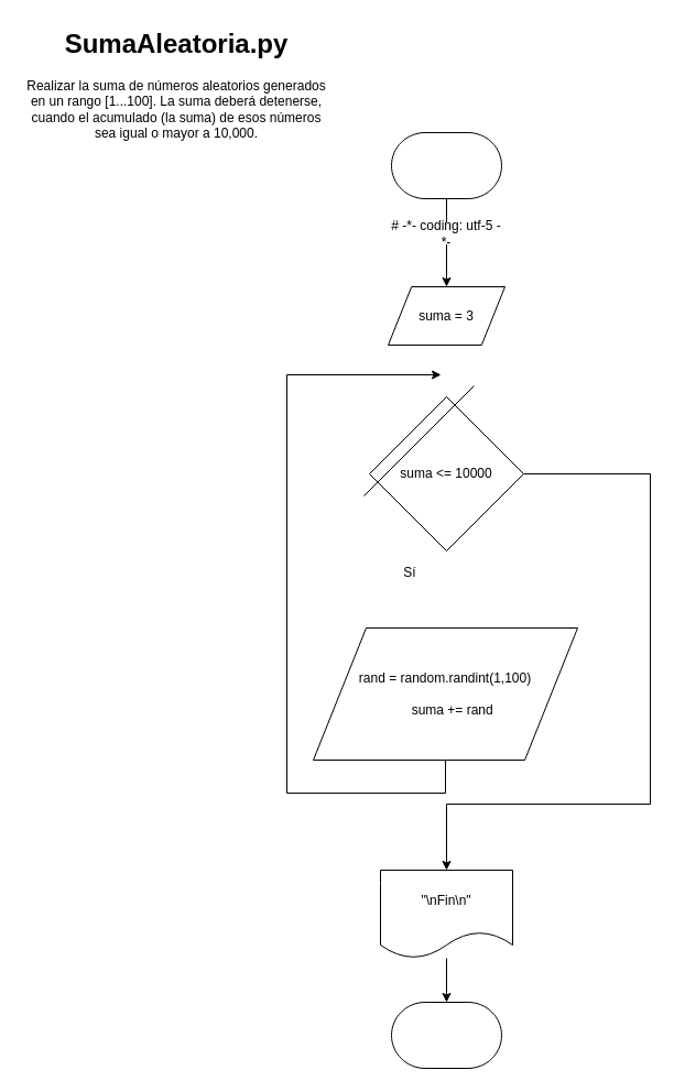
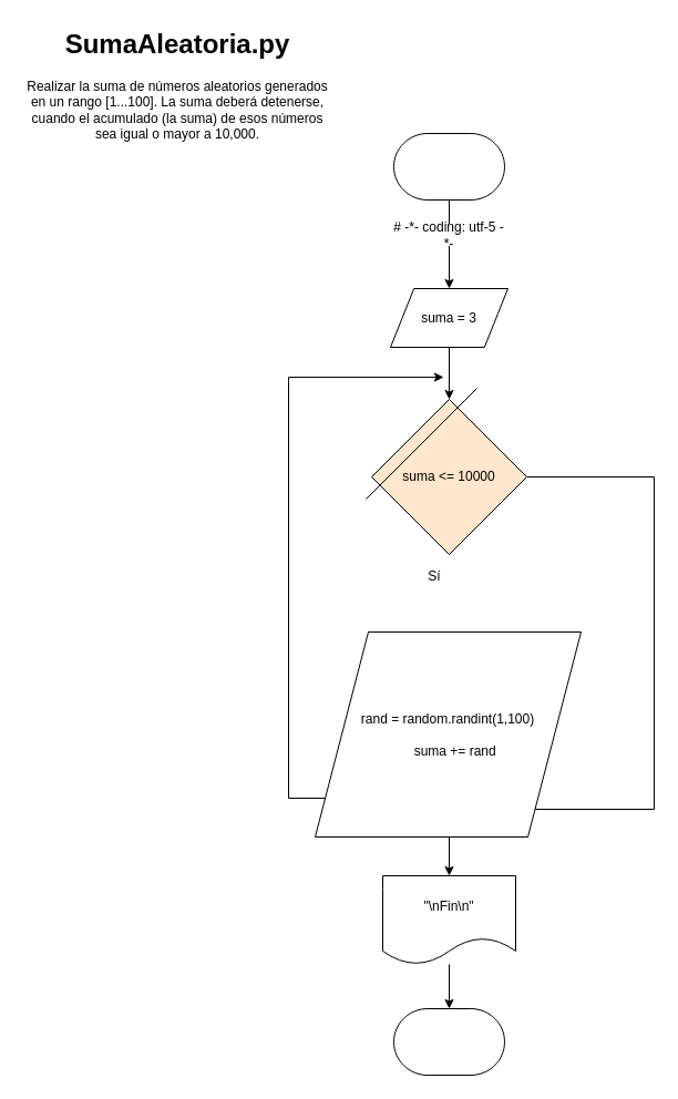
  <mxCell id="0" />
  <mxCell id="1" parent="0" />
  <mxCell id="2" value="&lt;h1&gt;SumaAleatoria.py&lt;br&gt;&lt;/h1&gt;Realizar la suma de números aleatorios generados en un rango [1...100]. La suma deberá detenerse, cuando el acumulado (la suma) de esos números sea igual o mayor a 10,000." style="text;html=1;strokeColor=none;fillColor=none;spacing=5;spacingTop=-20;whiteSpace=wrap;overflow=hidden;rounded=0;labelBackgroundColor=#ffffff;align=center;" parent="1" vertex="1"><mxGeometry x="20" y="20" width="280" height="120" as="geometry" /></mxCell>
  <mxCell id="3" value="" style="strokeWidth=1;html=1;shape=mxgraph.flowchart.terminator;whiteSpace=wrap;" parent="1" vertex="1"><mxGeometry x="355" y="120" width="100" height="60" as="geometry" /></mxCell>
  <mxCell id="4" value="" style="strokeWidth=1;html=1;shape=mxgraph.flowchart.terminator;whiteSpace=wrap;" parent="1" vertex="1"><mxGeometry x="355" y="910" width="100" height="60" as="geometry" /></mxCell>
  <mxCell id="5" value="suma = 3" style="shape=parallelogram;perimeter=parallelogramPerimeter;whiteSpace=wrap;html=1;" parent="1" vertex="1"><mxGeometry x="352" y="260" width="106" height="53" as="geometry" /></mxCell>
  <mxCell id="6" value="" style="edgeStyle=orthogonalEdgeStyle;rounded=0;orthogonalLoop=1;jettySize=auto;html=1;" parent="1" source="3" target="5" edge="1"><mxGeometry relative="1" as="geometry" /></mxCell>
  <mxCell id="7" value="# -*- coding: utf-5 -*-" style="text;html=1;strokeColor=none;fillColor=#ffffff;align=center;verticalAlign=middle;whiteSpace=wrap;rounded=0;" parent="1" vertex="1"><mxGeometry x="350" y="201.5" width="110" height="20" as="geometry" /></mxCell>
  <mxCell id="8" value="" style="edgeStyle=orthogonalEdgeStyle;rounded=0;orthogonalLoop=1;jettySize=auto;html=1;entryX=0.5;entryY=0;entryDx=0;entryDy=0;" edge="1" parent="1" source="9" target="14"><mxGeometry relative="1" as="geometry"><mxPoint x="580" y="730" as="targetPoint" /><Array as="points"><mxPoint x="590" y="430" /><mxPoint x="590" y="730" /><mxPoint x="405" y="730" /></Array></mxGeometry></mxCell>
- <mxCell id="9" value="suma &amp;lt;= 10000" style="rhombus;whiteSpace=wrap;html=1;fillColor=#ffffff;" parent="1" vertex="1"><mxGeometry x="335" y="360" width="140" height="140" as="geometry" /></mxCell>
+ <mxCell id="9" value="suma &amp;lt;= 10000" style="rhombus;whiteSpace=wrap;html=1;fillColor=#ffe6cc;" parent="1" vertex="1"><mxGeometry x="335" y="360" width="140" height="140" as="geometry" /></mxCell>
+ <mxCell id="10" value="" style="edgeStyle=orthogonalEdgeStyle;rounded=0;orthogonalLoop=1;jettySize=auto;html=1;endArrow=classic;endFill=1;" parent="1" source="5" target="9" edge="1"><mxGeometry relative="1" as="geometry" /></mxCell>
  <mxCell id="11" value="" style="edgeStyle=orthogonalEdgeStyle;rounded=0;orthogonalLoop=1;jettySize=auto;html=1;endArrow=classic;endFill=1;" parent="1" source="12" edge="1"><mxGeometry relative="1" as="geometry"><mxPoint x="400" y="340" as="targetPoint" /><Array as="points"><mxPoint x="404" y="720" /><mxPoint x="260" y="720" /><mxPoint x="260" y="340" /></Array></mxGeometry></mxCell>
- <mxCell id="12" value="rand = random.randint(1,100)&lt;br&gt;&lt;br&gt;&amp;nbsp;&amp;nbsp; &amp;nbsp;suma += rand" style="shape=parallelogram;perimeter=parallelogramPerimeter;whiteSpace=wrap;html=1;fillColor=#ffffff;" parent="1" vertex="1"><mxGeometry x="284" y="570" width="240" height="120" as="geometry" /></mxCell>
+ <mxCell id="12" value="rand = random.randint(1,100)&lt;br&gt;&lt;br&gt;&amp;nbsp;&amp;nbsp; &amp;nbsp;suma += rand" style="shape=parallelogram;perimeter=parallelogramPerimeter;whiteSpace=wrap;html=1;fillColor=#ffffff;" parent="1" vertex="1"><mxGeometry x="284" y="570" width="240" height="185" as="geometry" /></mxCell>
  <mxCell id="13" value="" style="edgeStyle=orthogonalEdgeStyle;rounded=0;orthogonalLoop=1;jettySize=auto;html=1;endArrow=classic;endFill=1;" parent="1" source="14" target="4" edge="1"><mxGeometry relative="1" as="geometry" /></mxCell>
  <mxCell id="14" value="&quot;\nFin\n&quot;" style="shape=document;whiteSpace=wrap;html=1;boundedLbl=1;fillColor=#ffffff;" parent="1" vertex="1"><mxGeometry x="345" y="790" width="120" height="80" as="geometry" /></mxCell>
- <mxCell id="15" value="Sí" style="text;html=1;strokeColor=none;fillColor=none;align=center;verticalAlign=middle;whiteSpace=wrap;rounded=0;" parent="1" vertex="1"><mxGeometry x="352" y="510" width="40" height="20" as="geometry" /></mxCell>
+ <mxCell id="15" value="Sí" style="text;html=1;strokeColor=none;fillColor=none;align=center;verticalAlign=middle;whiteSpace=wrap;rounded=0;" parent="1" vertex="1"><mxGeometry x="372" y="510" width="40" height="20" as="geometry" /></mxCell>
  <mxCell id="16" value="" style="endArrow=none;html=1;" edge="1" parent="1"><mxGeometry width="50" height="50" relative="1" as="geometry"><mxPoint x="330" y="450" as="sourcePoint" /><mxPoint x="430" y="350" as="targetPoint" /></mxGeometry></mxCell>
